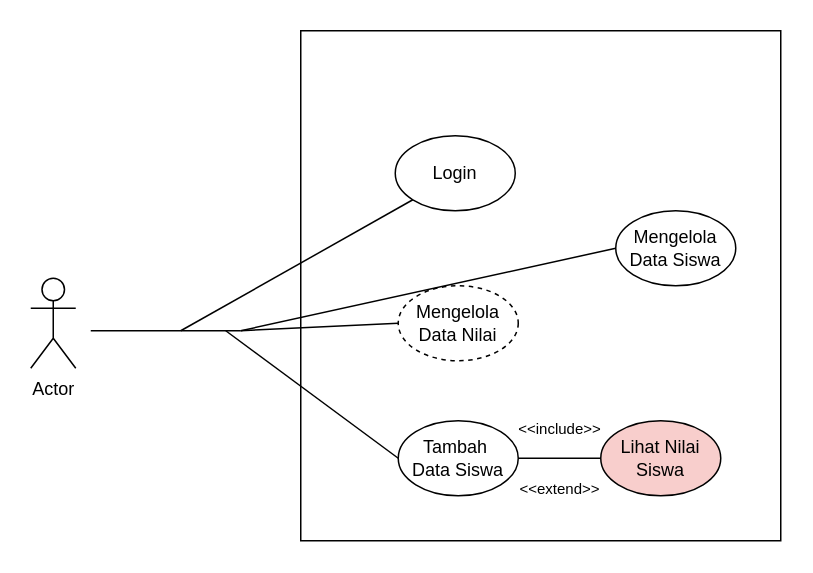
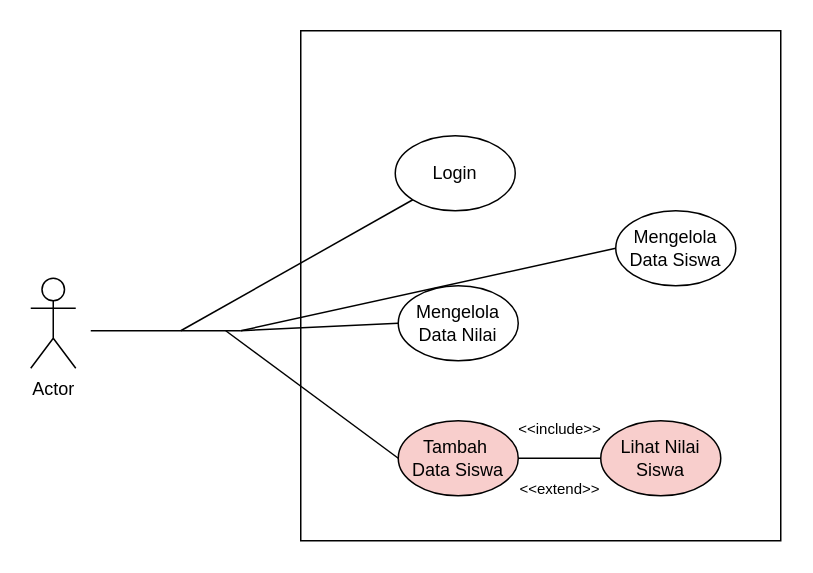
  <mxCell id="0" />
  <mxCell id="1" parent="0" />
  <mxCell id="2" value="" style="rounded=0;whiteSpace=wrap;html=1;" vertex="1" parent="1"><mxGeometry x="200" y="20" width="320" height="340" as="geometry" /></mxCell>
  <mxCell id="3" value="Login" style="ellipse;whiteSpace=wrap;html=1;" vertex="1" parent="1"><mxGeometry x="263" y="90" width="80" height="50" as="geometry" /></mxCell>
  <mxCell id="4" value="Mengelola&lt;div&gt;Data Siswa&lt;/div&gt;" style="ellipse;whiteSpace=wrap;html=1;" vertex="1" parent="1"><mxGeometry x="410" y="140" width="80" height="50" as="geometry" /></mxCell>
- <mxCell id="5" value="Mengelola Data Nilai" style="ellipse;whiteSpace=wrap;html=1;dashed=1;" vertex="1" parent="1"><mxGeometry x="265" y="190" width="80" height="50" as="geometry" /></mxCell>
- <mxCell id="6" value="Tambah&amp;nbsp;&lt;div&gt;Data Siswa&lt;/div&gt;" style="ellipse;whiteSpace=wrap;html=1;" vertex="1" parent="1"><mxGeometry x="265" y="280" width="80" height="50" as="geometry" /></mxCell>
+ <mxCell id="5" value="Mengelola Data Nilai" style="ellipse;whiteSpace=wrap;html=1;" vertex="1" parent="1"><mxGeometry x="265" y="190" width="80" height="50" as="geometry" /></mxCell>
+ <mxCell id="6" value="Tambah&amp;nbsp;&lt;div&gt;Data Siswa&lt;/div&gt;" style="ellipse;whiteSpace=wrap;html=1;fillColor=#f8cecc;" vertex="1" parent="1"><mxGeometry x="265" y="280" width="80" height="50" as="geometry" /></mxCell>
  <mxCell id="7" value="Lihat Nilai&lt;div&gt;Siswa&lt;/div&gt;" style="ellipse;whiteSpace=wrap;html=1;fillColor=#f8cecc;" vertex="1" parent="1"><mxGeometry x="400" y="280" width="80" height="50" as="geometry" /></mxCell>
  <mxCell id="8" value="" style="endArrow=none;dashed=0;html=1;rounded=0;entryX=0;entryY=0.5;entryDx=0;entryDy=0;exitX=1;exitY=0.5;exitDx=0;exitDy=0;" edge="1" parent="1" source="6" target="7"><mxGeometry width="50" height="50" relative="1" as="geometry"><mxPoint x="310" y="220" as="sourcePoint" /><mxPoint x="360" y="170" as="targetPoint" /></mxGeometry></mxCell>
  <mxCell id="9" value="&lt;font style=&quot;font-size: 10px;&quot;&gt;&amp;lt;&amp;lt;include&amp;gt;&amp;gt;&lt;/font&gt;" style="text;html=1;align=center;verticalAlign=middle;whiteSpace=wrap;rounded=0;" vertex="1" parent="1"><mxGeometry x="343" y="270" width="60" height="30" as="geometry" /></mxCell>
  <mxCell id="10" value="&lt;font style=&quot;font-size: 10px;&quot;&gt;&amp;lt;&amp;lt;extend&amp;gt;&amp;gt;&lt;/font&gt;" style="text;html=1;align=center;verticalAlign=middle;whiteSpace=wrap;rounded=0;" vertex="1" parent="1"><mxGeometry x="343" y="310" width="60" height="30" as="geometry" /></mxCell>
  <mxCell id="11" value="Actor" style="shape=umlActor;verticalLabelPosition=bottom;verticalAlign=top;html=1;outlineConnect=0;" vertex="1" parent="1"><mxGeometry x="20" y="185" width="30" height="60" as="geometry" /></mxCell>
  <mxCell id="12" value="" style="endArrow=none;html=1;rounded=0;" edge="1" parent="1"><mxGeometry width="50" height="50" relative="1" as="geometry"><mxPoint x="60" y="220" as="sourcePoint" /><mxPoint x="160" y="220" as="targetPoint" /></mxGeometry></mxCell>
  <mxCell id="13" value="" style="endArrow=none;html=1;rounded=0;entryX=0;entryY=0.5;entryDx=0;entryDy=0;" edge="1" parent="1" target="5"><mxGeometry width="50" height="50" relative="1" as="geometry"><mxPoint x="160" y="220" as="sourcePoint" /><mxPoint x="170" y="230" as="targetPoint" /></mxGeometry></mxCell>
  <mxCell id="14" value="" style="endArrow=none;html=1;rounded=0;entryX=0;entryY=0.5;entryDx=0;entryDy=0;" edge="1" parent="1" target="4"><mxGeometry width="50" height="50" relative="1" as="geometry"><mxPoint x="160" y="220" as="sourcePoint" /><mxPoint x="275" y="225" as="targetPoint" /></mxGeometry></mxCell>
  <mxCell id="15" value="" style="endArrow=none;html=1;rounded=0;entryX=0;entryY=1;entryDx=0;entryDy=0;" edge="1" parent="1" target="3"><mxGeometry width="50" height="50" relative="1" as="geometry"><mxPoint x="120" y="220" as="sourcePoint" /><mxPoint x="385" y="175" as="targetPoint" /></mxGeometry></mxCell>
  <mxCell id="16" value="" style="endArrow=none;html=1;rounded=0;entryX=0;entryY=0.5;entryDx=0;entryDy=0;" edge="1" parent="1" target="6"><mxGeometry width="50" height="50" relative="1" as="geometry"><mxPoint x="150" y="220" as="sourcePoint" /><mxPoint x="385" y="175" as="targetPoint" /></mxGeometry></mxCell>
